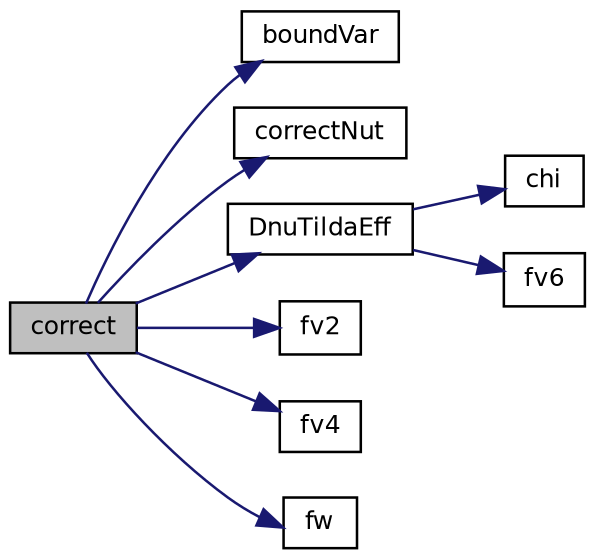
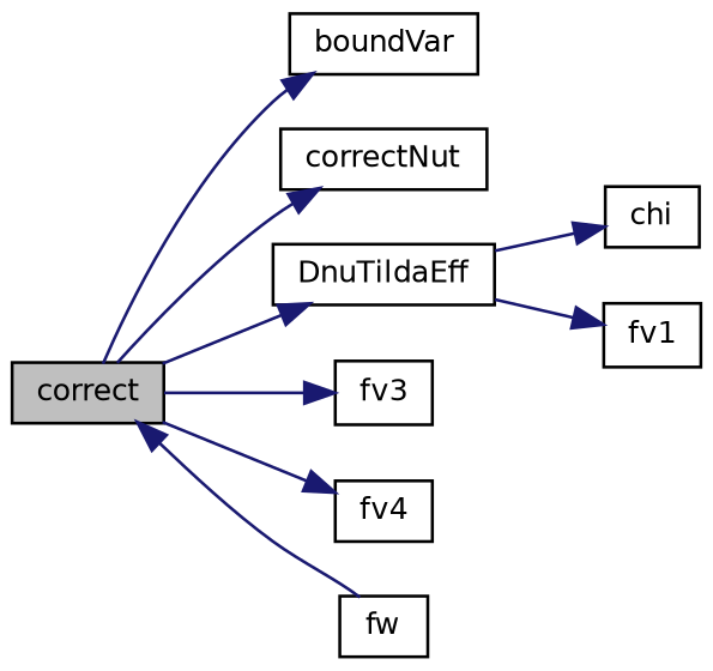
  digraph {
    rankdir=LR
    node [color=black fontname=Helvetica fontsize=10 shape=record]
    edge [color=midnightblue fontname=Helvetica fontsize=10 labelfontname=Helvetica labelfontsize=10 style=solid]
    n1 [fillcolor=grey75 fontcolor=black height=0.2 label=correct style=filled width=0.4]
    n2 [height=0.2 label=boundVar width=0.4]
    n3 [height=0.2 label=correctNut width=0.4]
    n4 [height=0.2 label=DnuTildaEff width=0.4]
-   n5 [height=0.2 label=fv2 width=0.4]
+   n5 [height=0.2 label=fv3 width=0.4]
    n6 [height=0.2 label=fv4 width=0.4]
    n7 [height=0.2 label=fw width=0.4]
    n8 [height=0.2 label=chi width=0.4]
-   n9 [height=0.2 label=fv6 width=0.4]
+   n9 [height=0.2 label=fv1 width=0.4]
    n1 -> n2
    n1 -> n3
    n1 -> n4
    n1 -> n5
    n1 -> n6
-   n1 -> n7
+   n7 -> n1
    n4 -> n8
    n4 -> n9
  }
